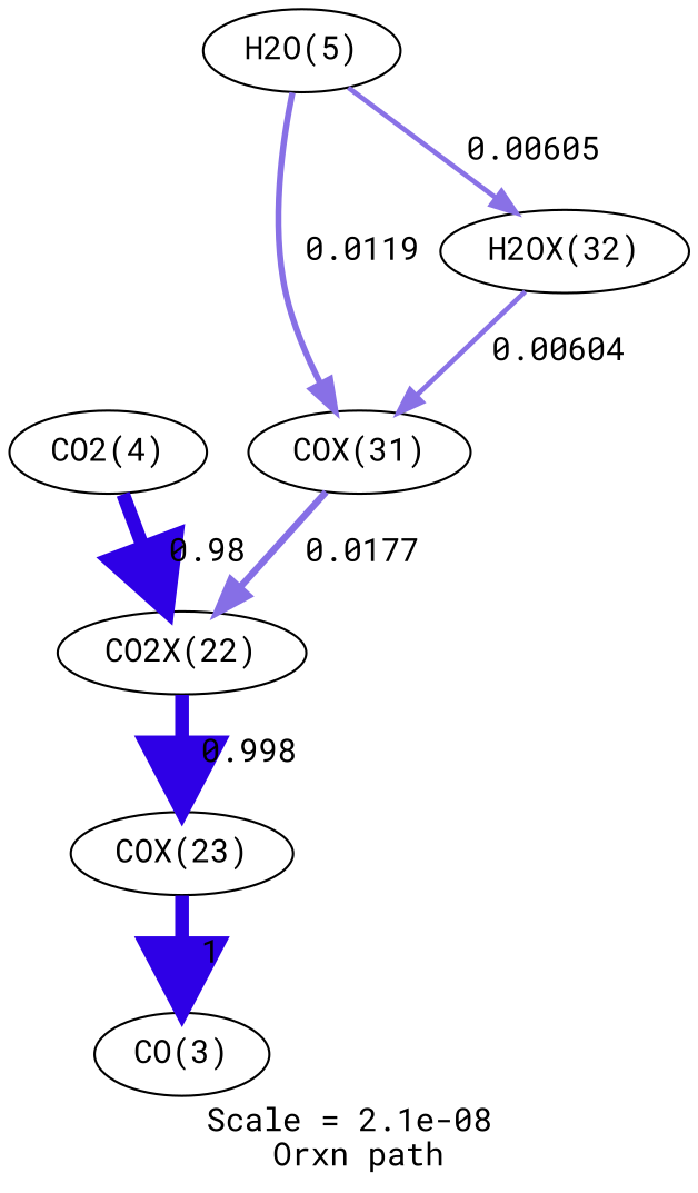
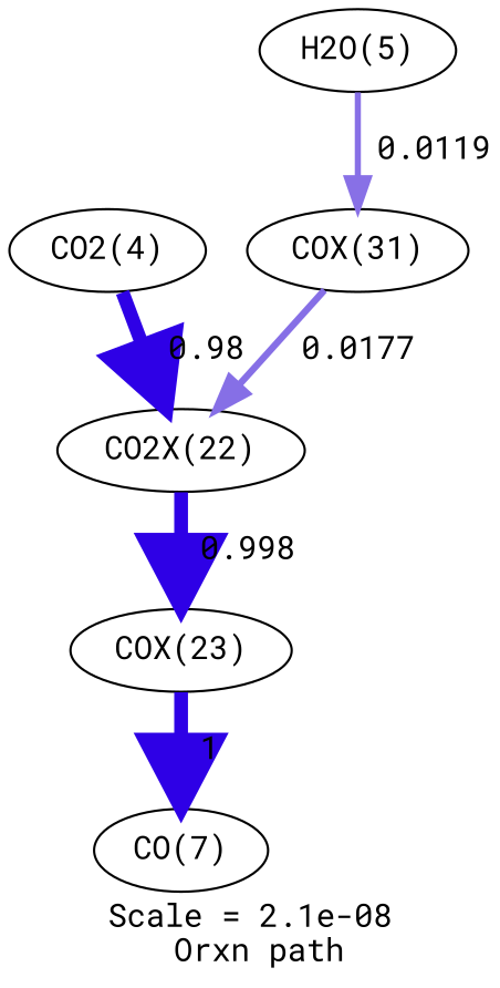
  digraph {
    fontname="Roboto Mono"
    label="Scale = 2.1e-08\l Orxn path"
    node [fontname="Roboto Mono"]
    edge [arrowsize=3 color="0.7, 1.5, 0.9" fontname="Roboto Mono" penwidth=6]
    n1 [label="CO2(4)"]
    n2 [label="CO2X(22)"]
    n3 [label="COX(23)"]
-   n4 [label="CO(3)"]
+   n4 [label="CO(7)"]
    n5 [label="COX(31)"]
-   n6 [label="H2OX(32)"]
    n7 [label="H2O(5)"]
    n1 -> n2 [arrowsize=2.99 color="0.7, 1.48, 0.9" label=" 0.98" penwidth=5.98]
    n2 -> n3 [label=" 0.998"]
    n3 -> n4 [label=" 1"]
    n5 -> n2 [arrowsize=1.48 color="0.7, 0.518, 0.9" label=" 0.0177" penwidth=2.96]
-   n6 -> n5 [arrowsize=1.07 color="0.7, 0.506, 0.9" label=" 0.00604" penwidth=2.14]
    n7 -> n5 [arrowsize=1.33 color="0.7, 0.512, 0.9" label=" 0.0119" penwidth=2.65]
-   n7 -> n6 [arrowsize=1.07 color="0.7, 0.506, 0.9" label=" 0.00605" penwidth=2.14]
  }
